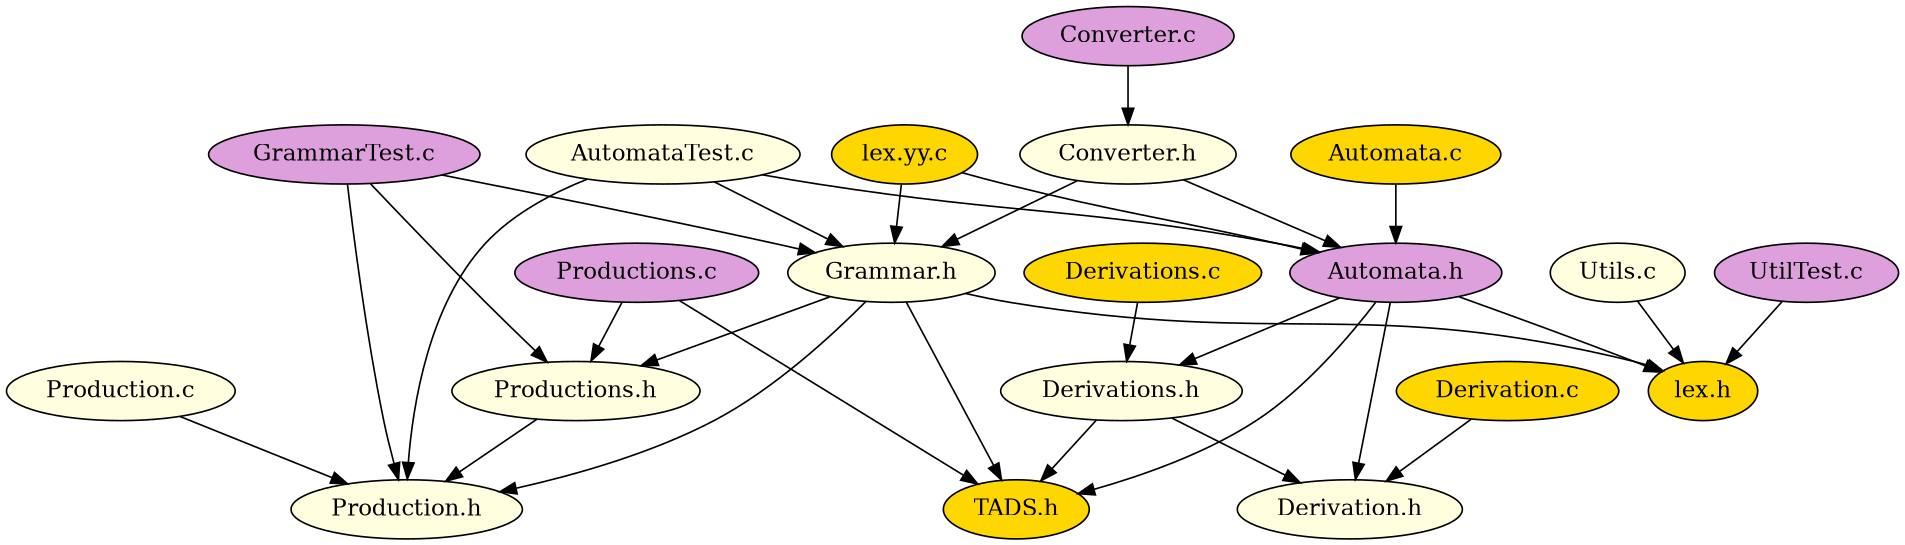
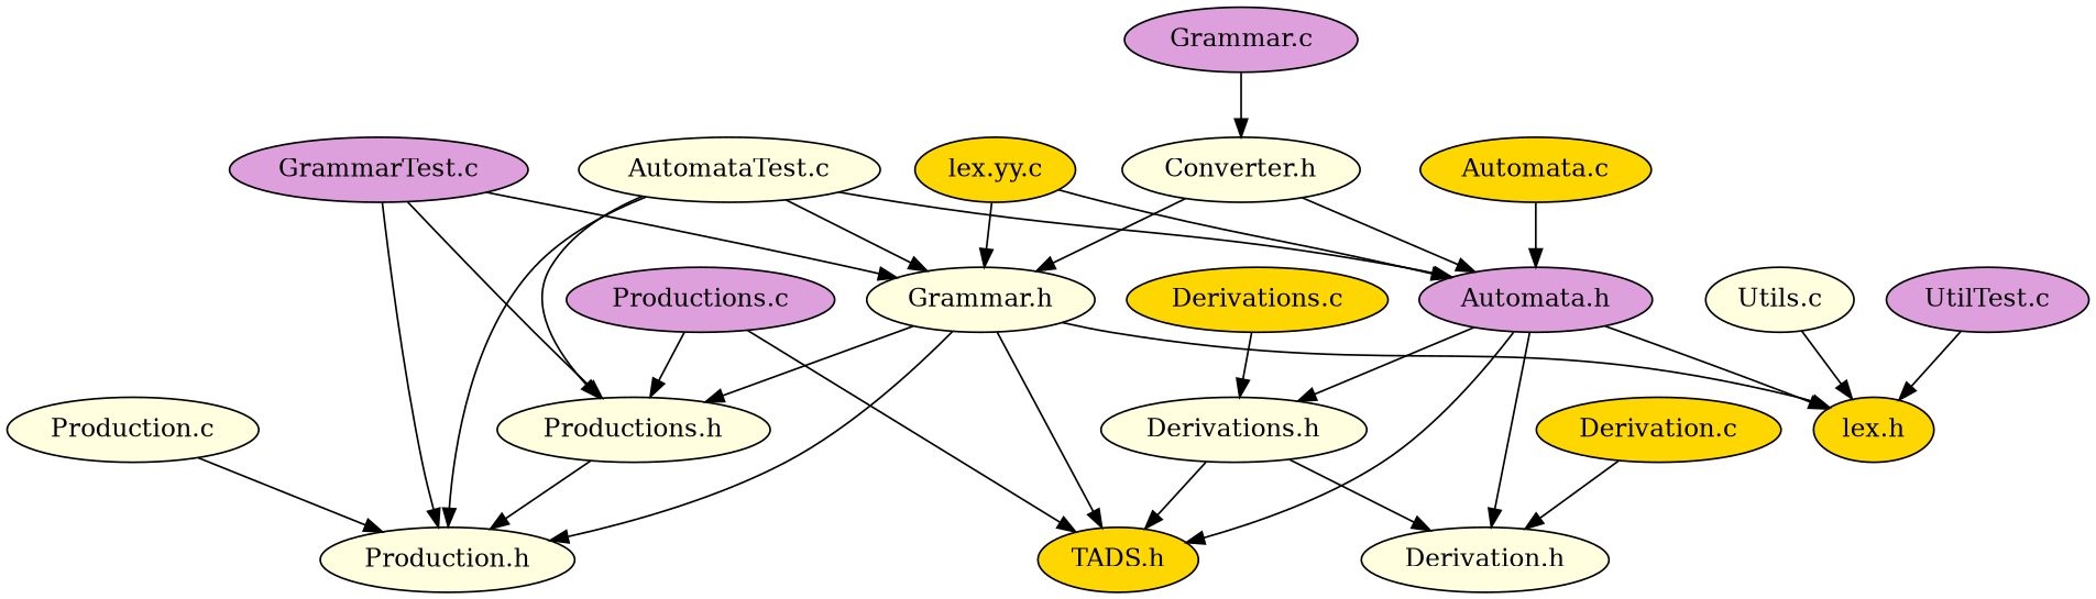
  digraph {
    clusterrank=local
    fontname=Helvetica
    fontsize=16
    node [fillcolor=lightyellow style=filled]
    "Grammar.h"
    "Productions.h"
    "TADS.h" [fillcolor=gold]
    "Production.h"
    n5 [fillcolor=gold label="lex.h"]
    "AutomataTest.c"
    "Automata.h" [fillcolor=plum]
    "Derivations.h"
    "Derivation.h"
    "lex.yy.c" [fillcolor=gold]
    "Production.c"
    "Utils.c"
-   "Converter.c" [fillcolor=plum]
+   "Converter.c" [fillcolor=plum label="Grammar.c"]
    "Converter.h"
    "GrammarTest.c" [fillcolor=plum]
    "UtilTest.c" [fillcolor=plum]
    "Derivation.c" [fillcolor=gold]
    "Automata.c" [fillcolor=gold]
    "Derivations.c" [fillcolor=gold]
    "Productions.c" [fillcolor=plum]
    "Grammar.h" -> "Productions.h"
    "Grammar.h" -> "TADS.h"
    "Grammar.h" -> "Production.h"
    "Grammar.h" -> n5
    "Productions.h" -> "Production.h"
    "AutomataTest.c" -> "Grammar.h"
+   "AutomataTest.c" -> "Productions.h"
    "AutomataTest.c" -> "Production.h"
    "AutomataTest.c" -> "Automata.h"
    "Automata.h" -> "TADS.h"
    "Automata.h" -> n5
    "Automata.h" -> "Derivations.h"
    "Automata.h" -> "Derivation.h"
    "Derivations.h" -> "TADS.h"
    "Derivations.h" -> "Derivation.h"
    "lex.yy.c" -> "Grammar.h"
    "lex.yy.c" -> "Automata.h"
    "Production.c" -> "Production.h"
    "Utils.c" -> n5
    "Converter.c" -> "Converter.h"
    "Converter.h" -> "Grammar.h"
    "Converter.h" -> "Automata.h"
    "GrammarTest.c" -> "Grammar.h"
    "GrammarTest.c" -> "Productions.h"
    "GrammarTest.c" -> "Production.h"
    "UtilTest.c" -> n5
    "Derivation.c" -> "Derivation.h"
    "Automata.c" -> "Automata.h"
    "Derivations.c" -> "Derivations.h"
    "Productions.c" -> "Productions.h"
    "Productions.c" -> "TADS.h"
  }
